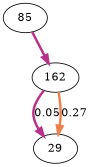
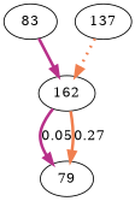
  digraph {
    edge [color="#b8318a" penwidth=3 style=bold]
    n1 [label=162]
-   85
-   29
+   85 [label=83]
+   29 [label=79]
+   137
    n1 -> 29 [label=0.05]
    n1 -> 29 [color="#f07f4f" label=0.27]
    85 -> n1
+   137 -> n1 [color="#f07f4f" style=dotted]
  }
